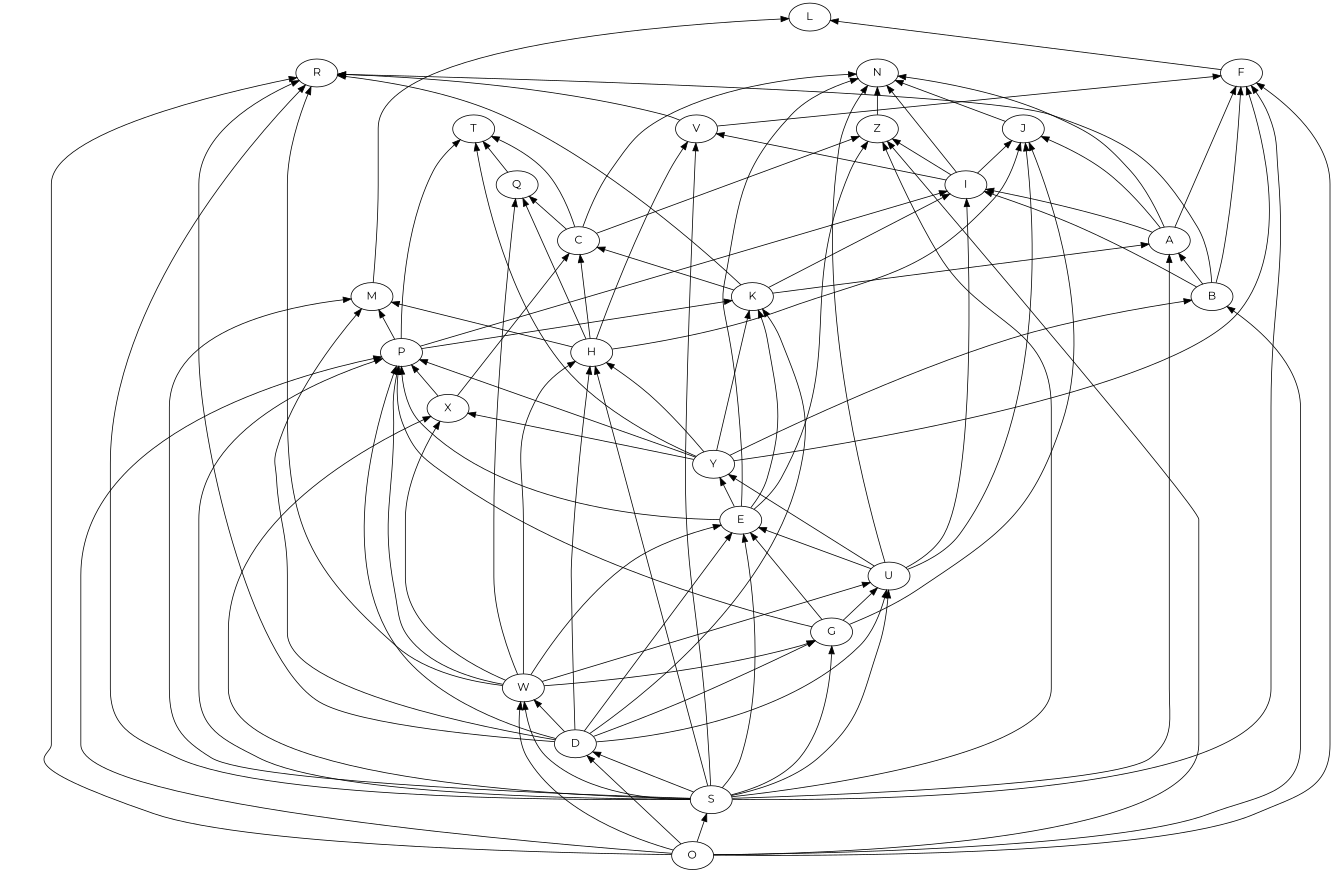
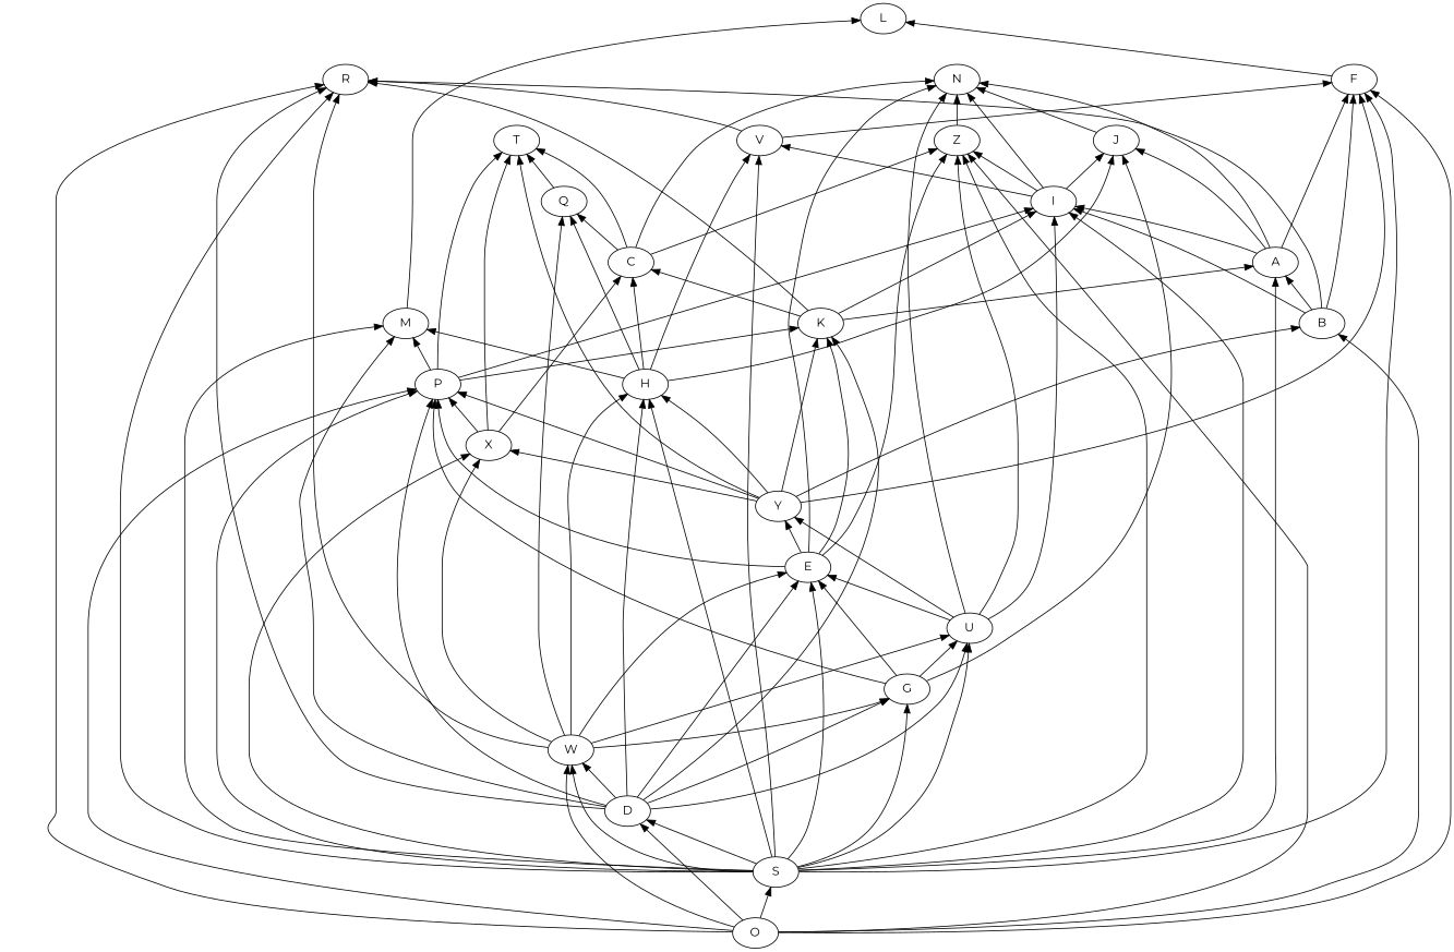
  digraph {
    fontname=Montserrat
    overlap_scaling=2
    splines=true
    node [fontname=Montserrat]
    edge [dir=back fontname=Montserrat]
    T
    P
    Q
    C
    X
    Y
    W
    E
    S
    O
    D
    G
    H
    K
    U
    N
    A
    Z
    J
    I
    B
    L
    M
    F
    V
    R
    T -> P
    T -> Q
    T -> C
+   T -> X
    T -> Y
    P -> X
    P -> Y
-   P -> W
    P -> E
    P -> S
    P -> O
    P -> D
    P -> G
    Q -> C
    Q -> W
    Q -> H
    C -> X
    C -> H
    C -> K
    X -> Y
    X -> W
    X -> S
    Y -> E
    Y -> U
    W -> S
    W -> O
    W -> D
    E -> W
    E -> S
    E -> D
    E -> G
    E -> U
    S -> O
    D -> S
    D -> O
    G -> W
    G -> S
    G -> D
    H -> Y
    H -> W
    H -> S
    H -> D
    K -> P
    K -> Y
    K -> E
    K -> D
    U -> W
    U -> S
    U -> D
    U -> G
    N -> C
    N -> E
    N -> U
    N -> A
    N -> Z
    N -> J
    N -> I
    A -> S
    A -> K
    A -> B
    Z -> C
    Z -> E
    Z -> S
    Z -> O
-   J -> U
+   Z -> U
    Z -> I
    J -> G
    J -> H
    J -> A
    J -> I
    I -> P
+   I -> S
    I -> K
    I -> U
    I -> A
    I -> B
    B -> Y
    B -> O
    L -> M
    L -> F
    M -> P
    M -> S
    M -> D
    M -> H
    F -> Y
    F -> S
    F -> O
    F -> A
    F -> B
    F -> V
    V -> S
    V -> H
    V -> I
    R -> W
    R -> S
    R -> O
    R -> D
    R -> K
    R -> B
    R -> V
  }
